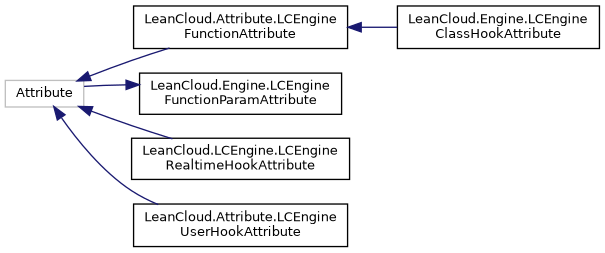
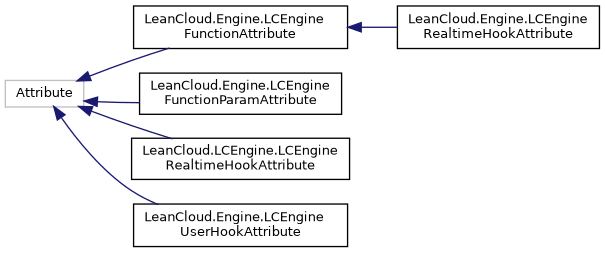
  digraph {
    rankdir=LR
    node [color=black fillcolor=white fontname=Helvetica fontsize=10 shape=record style=filled]
    edge [color=midnightblue dir=back fontname=Helvetica fontsize=10 labelfontname=Helvetica labelfontsize=10 style=solid]
    n1 [color=grey75 height=0.2 label=Attribute width=0.4]
-   n2 [height=0.2 label="LeanCloud.Attribute.LCEngine\lFunctionAttribute" width=0.4]
+   n2 [height=0.2 label="LeanCloud.Engine.LCEngine\lFunctionAttribute" width=0.4]
    n3 [height=0.2 label="LeanCloud.Engine.LCEngine\lFunctionParamAttribute" width=0.4]
    n4 [height=0.2 label="LeanCloud.LCEngine.LCEngine\lRealtimeHookAttribute" width=0.4]
-   n5 [height=0.2 label="LeanCloud.Attribute.LCEngine\lUserHookAttribute" width=0.4]
-   n6 [height=0.2 label="LeanCloud.Engine.LCEngine\lClassHookAttribute" width=0.4]
+   n5 [height=0.2 label="LeanCloud.Engine.LCEngine\lUserHookAttribute" width=0.4]
+   n6 [height=0.2 label="LeanCloud.Engine.LCEngine\lRealtimeHookAttribute" width=0.4]
    n1 -> n2
-   n3 -> n1
+   n1 -> n3
    n1 -> n4
    n1 -> n5
    n2 -> n6
  }
